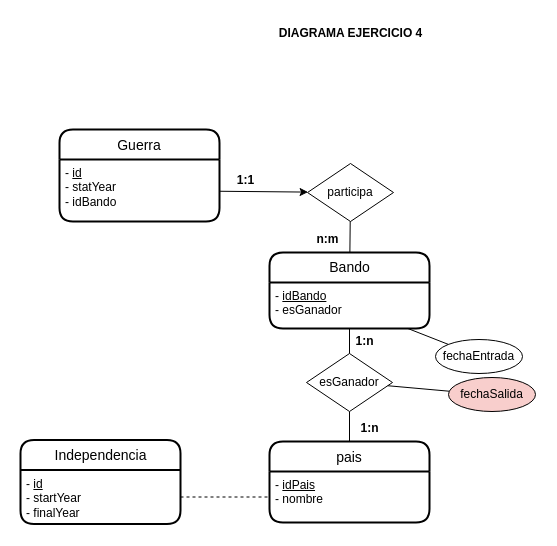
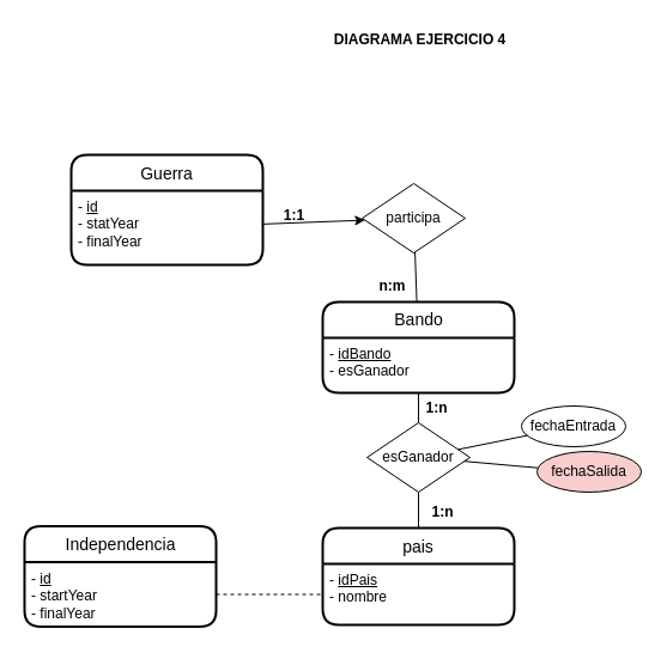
  <mxCell id="0" />
  <mxCell id="1" parent="0" />
  <mxCell id="2" value="Guerra" style="swimlane;childLayout=stackLayout;horizontal=1;startSize=30;horizontalStack=0;rounded=1;fontSize=14;fontStyle=0;strokeWidth=2;resizeParent=0;resizeLast=1;shadow=0;dashed=0;align=center;" parent="1" vertex="1"><mxGeometry x="59" y="129" width="160" height="92" as="geometry" /></mxCell>
- <mxCell id="3" value="- &lt;u&gt;id&lt;/u&gt;&lt;br&gt;- statYear&lt;br&gt;- idBando" style="align=left;strokeColor=none;fillColor=none;spacingLeft=4;fontSize=12;verticalAlign=top;resizable=0;rotatable=0;part=1;html=1;" parent="2" vertex="1"><mxGeometry y="30" width="160" height="62" as="geometry" /></mxCell>
+ <mxCell id="3" value="- &lt;u&gt;id&lt;/u&gt;&lt;br&gt;- statYear&lt;br&gt;- finalYear" style="align=left;strokeColor=none;fillColor=none;spacingLeft=4;fontSize=12;verticalAlign=top;resizable=0;rotatable=0;part=1;html=1;" parent="2" vertex="1"><mxGeometry y="30" width="160" height="62" as="geometry" /></mxCell>
  <mxCell id="4" value="pais" style="swimlane;childLayout=stackLayout;horizontal=1;startSize=30;horizontalStack=0;rounded=1;fontSize=14;fontStyle=0;strokeWidth=2;resizeParent=0;resizeLast=1;shadow=0;dashed=0;align=center;" parent="1" vertex="1"><mxGeometry x="269" y="441" width="160" height="81" as="geometry" /></mxCell>
  <mxCell id="5" value="- &lt;u&gt;idPais&lt;/u&gt;&lt;br&gt;- nombre" style="align=left;strokeColor=none;fillColor=none;spacingLeft=4;fontSize=12;verticalAlign=top;resizable=0;rotatable=0;part=1;fontStyle=0;html=1;" parent="4" vertex="1"><mxGeometry y="30" width="160" height="51" as="geometry" /></mxCell>
- <mxCell id="6" value="participa" style="rhombus;whiteSpace=wrap;html=1;fontSize=12;" parent="1" vertex="1"><mxGeometry x="307" y="163" width="86" height="58" as="geometry" /></mxCell>
+ <mxCell id="6" value="participa" style="rhombus;whiteSpace=wrap;html=1;fontSize=12;" parent="1" vertex="1"><mxGeometry x="302" y="153" width="86" height="58" as="geometry" /></mxCell>
  <mxCell id="7" value="Bando" style="swimlane;childLayout=stackLayout;horizontal=1;startSize=30;horizontalStack=0;rounded=1;fontSize=14;fontStyle=0;strokeWidth=2;resizeParent=0;resizeLast=1;shadow=0;dashed=0;align=center;html=1;" parent="1" vertex="1"><mxGeometry x="269" y="252" width="160" height="76" as="geometry" /></mxCell>
  <mxCell id="8" value="&lt;div&gt;- &lt;u&gt;idBando&lt;/u&gt;&lt;br&gt;&lt;/div&gt;&lt;div&gt;- esGanador&lt;/div&gt;&lt;div&gt;&lt;br&gt;&lt;/div&gt;" style="align=left;strokeColor=none;fillColor=none;spacingLeft=4;fontSize=12;verticalAlign=top;resizable=0;rotatable=0;part=1;html=1;" parent="7" vertex="1"><mxGeometry y="30" width="160" height="46" as="geometry" /></mxCell>
  <mxCell id="9" value="" style="endArrow=classic;html=1;rounded=0;fontSize=12;" parent="1" source="3" target="6" edge="1"><mxGeometry relative="1" as="geometry"><mxPoint x="242" y="227" as="sourcePoint" /><mxPoint x="305" y="213" as="targetPoint" /></mxGeometry></mxCell>
  <mxCell id="10" value="" style="endArrow=none;html=1;rounded=0;fontSize=12;" parent="1" source="18" target="4" edge="1"><mxGeometry relative="1" as="geometry"><mxPoint x="242" y="227" as="sourcePoint" /><mxPoint x="268" y="486" as="targetPoint" /></mxGeometry></mxCell>
  <mxCell id="11" value="" style="endArrow=none;html=1;rounded=0;fontSize=12;" parent="1" source="6" edge="1" target="7"><mxGeometry relative="1" as="geometry"><mxPoint x="242" y="227" as="sourcePoint" /><mxPoint x="346" y="321" as="targetPoint" /></mxGeometry></mxCell>
  <mxCell id="12" value="&lt;b&gt;DIAGRAMA EJERCICIO 4&lt;/b&gt;" style="text;html=1;align=center;verticalAlign=middle;resizable=0;points=[];autosize=1;strokeColor=none;fillColor=none;" parent="1" vertex="1"><mxGeometry x="274" y="20" width="152" height="26" as="geometry" /></mxCell>
  <mxCell id="13" value="&lt;b&gt;1:1&lt;/b&gt;" style="text;html=1;align=center;verticalAlign=middle;resizable=0;points=[];autosize=1;strokeColor=none;fillColor=none;" parent="1" vertex="1"><mxGeometry x="227" y="167" width="35" height="26" as="geometry" /></mxCell>
  <mxCell id="14" value="&lt;b&gt;n:m&lt;/b&gt;" style="text;html=1;align=center;verticalAlign=middle;resizable=0;points=[];autosize=1;strokeColor=none;fillColor=none;" parent="1" vertex="1"><mxGeometry x="307" y="226" width="40" height="26" as="geometry" /></mxCell>
  <mxCell id="15" value="" style="endArrow=none;dashed=1;html=1;rounded=0;fontSize=18;" parent="1" source="17" target="5" edge="1"><mxGeometry width="50" height="50" relative="1" as="geometry"><mxPoint x="547.723" y="328" as="sourcePoint" /><mxPoint x="408" y="255" as="targetPoint" /></mxGeometry></mxCell>
  <mxCell id="16" value="Independencia" style="swimlane;childLayout=stackLayout;horizontal=1;startSize=30;horizontalStack=0;rounded=1;fontSize=14;fontStyle=0;strokeWidth=2;resizeParent=0;resizeLast=1;shadow=0;dashed=0;align=center;html=1;" vertex="1" parent="1"><mxGeometry x="20" y="439.5" width="160" height="84" as="geometry" /></mxCell>
  <mxCell id="17" value="&lt;div&gt;- &lt;u&gt;id&lt;/u&gt;&lt;/div&gt;&lt;div&gt;&lt;span style=&quot;background-color: initial;&quot;&gt;- startYear&lt;/span&gt;&lt;/div&gt;&lt;div&gt;&lt;span style=&quot;background-color: initial;&quot;&gt;- finalYear&lt;/span&gt;&lt;/div&gt;&lt;div&gt;&lt;br&gt;&lt;/div&gt;" style="align=left;strokeColor=none;fillColor=none;spacingLeft=4;fontSize=12;verticalAlign=top;resizable=0;rotatable=0;part=1;html=1;" vertex="1" parent="16"><mxGeometry y="30" width="160" height="54" as="geometry" /></mxCell>
  <mxCell id="18" value="esGanador" style="rhombus;whiteSpace=wrap;html=1;fontSize=12;" vertex="1" parent="1"><mxGeometry x="306" y="353" width="86" height="58" as="geometry" /></mxCell>
  <mxCell id="19" value="" style="endArrow=none;html=1;rounded=0;fontSize=12;" edge="1" parent="1" source="8" target="18"><mxGeometry relative="1" as="geometry"><mxPoint x="478.382" y="404.095" as="sourcePoint" /><mxPoint x="414.317" y="451" as="targetPoint" /></mxGeometry></mxCell>
  <mxCell id="20" value="fechaEntrada" style="ellipse;whiteSpace=wrap;html=1;" vertex="1" parent="1"><mxGeometry x="435" y="339" width="87" height="34" as="geometry" /></mxCell>
  <mxCell id="21" value="fechaSalida" style="ellipse;whiteSpace=wrap;html=1;fillColor=#f8cecc;" vertex="1" parent="1"><mxGeometry x="448" y="377" width="87" height="34" as="geometry" /></mxCell>
- <mxCell id="22" value="" style="endArrow=none;html=1;rounded=0;fontSize=12;" edge="1" parent="1" source="20" target="8"><mxGeometry relative="1" as="geometry"><mxPoint x="359" y="338" as="sourcePoint" /><mxPoint x="359" y="363" as="targetPoint" /></mxGeometry></mxCell>
+ <mxCell id="22" value="" style="endArrow=none;html=1;rounded=0;fontSize=12;" edge="1" parent="1" source="20" target="18"><mxGeometry relative="1" as="geometry"><mxPoint x="359" y="338" as="sourcePoint" /><mxPoint x="359" y="363" as="targetPoint" /></mxGeometry></mxCell>
  <mxCell id="23" value="" style="endArrow=none;html=1;rounded=0;fontSize=12;" edge="1" parent="1" source="21" target="18"><mxGeometry relative="1" as="geometry"><mxPoint x="449.697" y="373.684" as="sourcePoint" /><mxPoint x="392.136" y="385.347" as="targetPoint" /></mxGeometry></mxCell>
  <mxCell id="24" value="&lt;b&gt;1:n&lt;/b&gt;" style="text;html=1;align=center;verticalAlign=middle;resizable=0;points=[];autosize=1;strokeColor=none;fillColor=none;" vertex="1" parent="1"><mxGeometry x="351" y="415" width="36" height="26" as="geometry" /></mxCell>
  <mxCell id="25" value="&lt;b&gt;1:n&lt;/b&gt;" style="text;html=1;align=center;verticalAlign=middle;resizable=0;points=[];autosize=1;strokeColor=none;fillColor=none;" vertex="1" parent="1"><mxGeometry x="346" y="328" width="36" height="26" as="geometry" /></mxCell>
